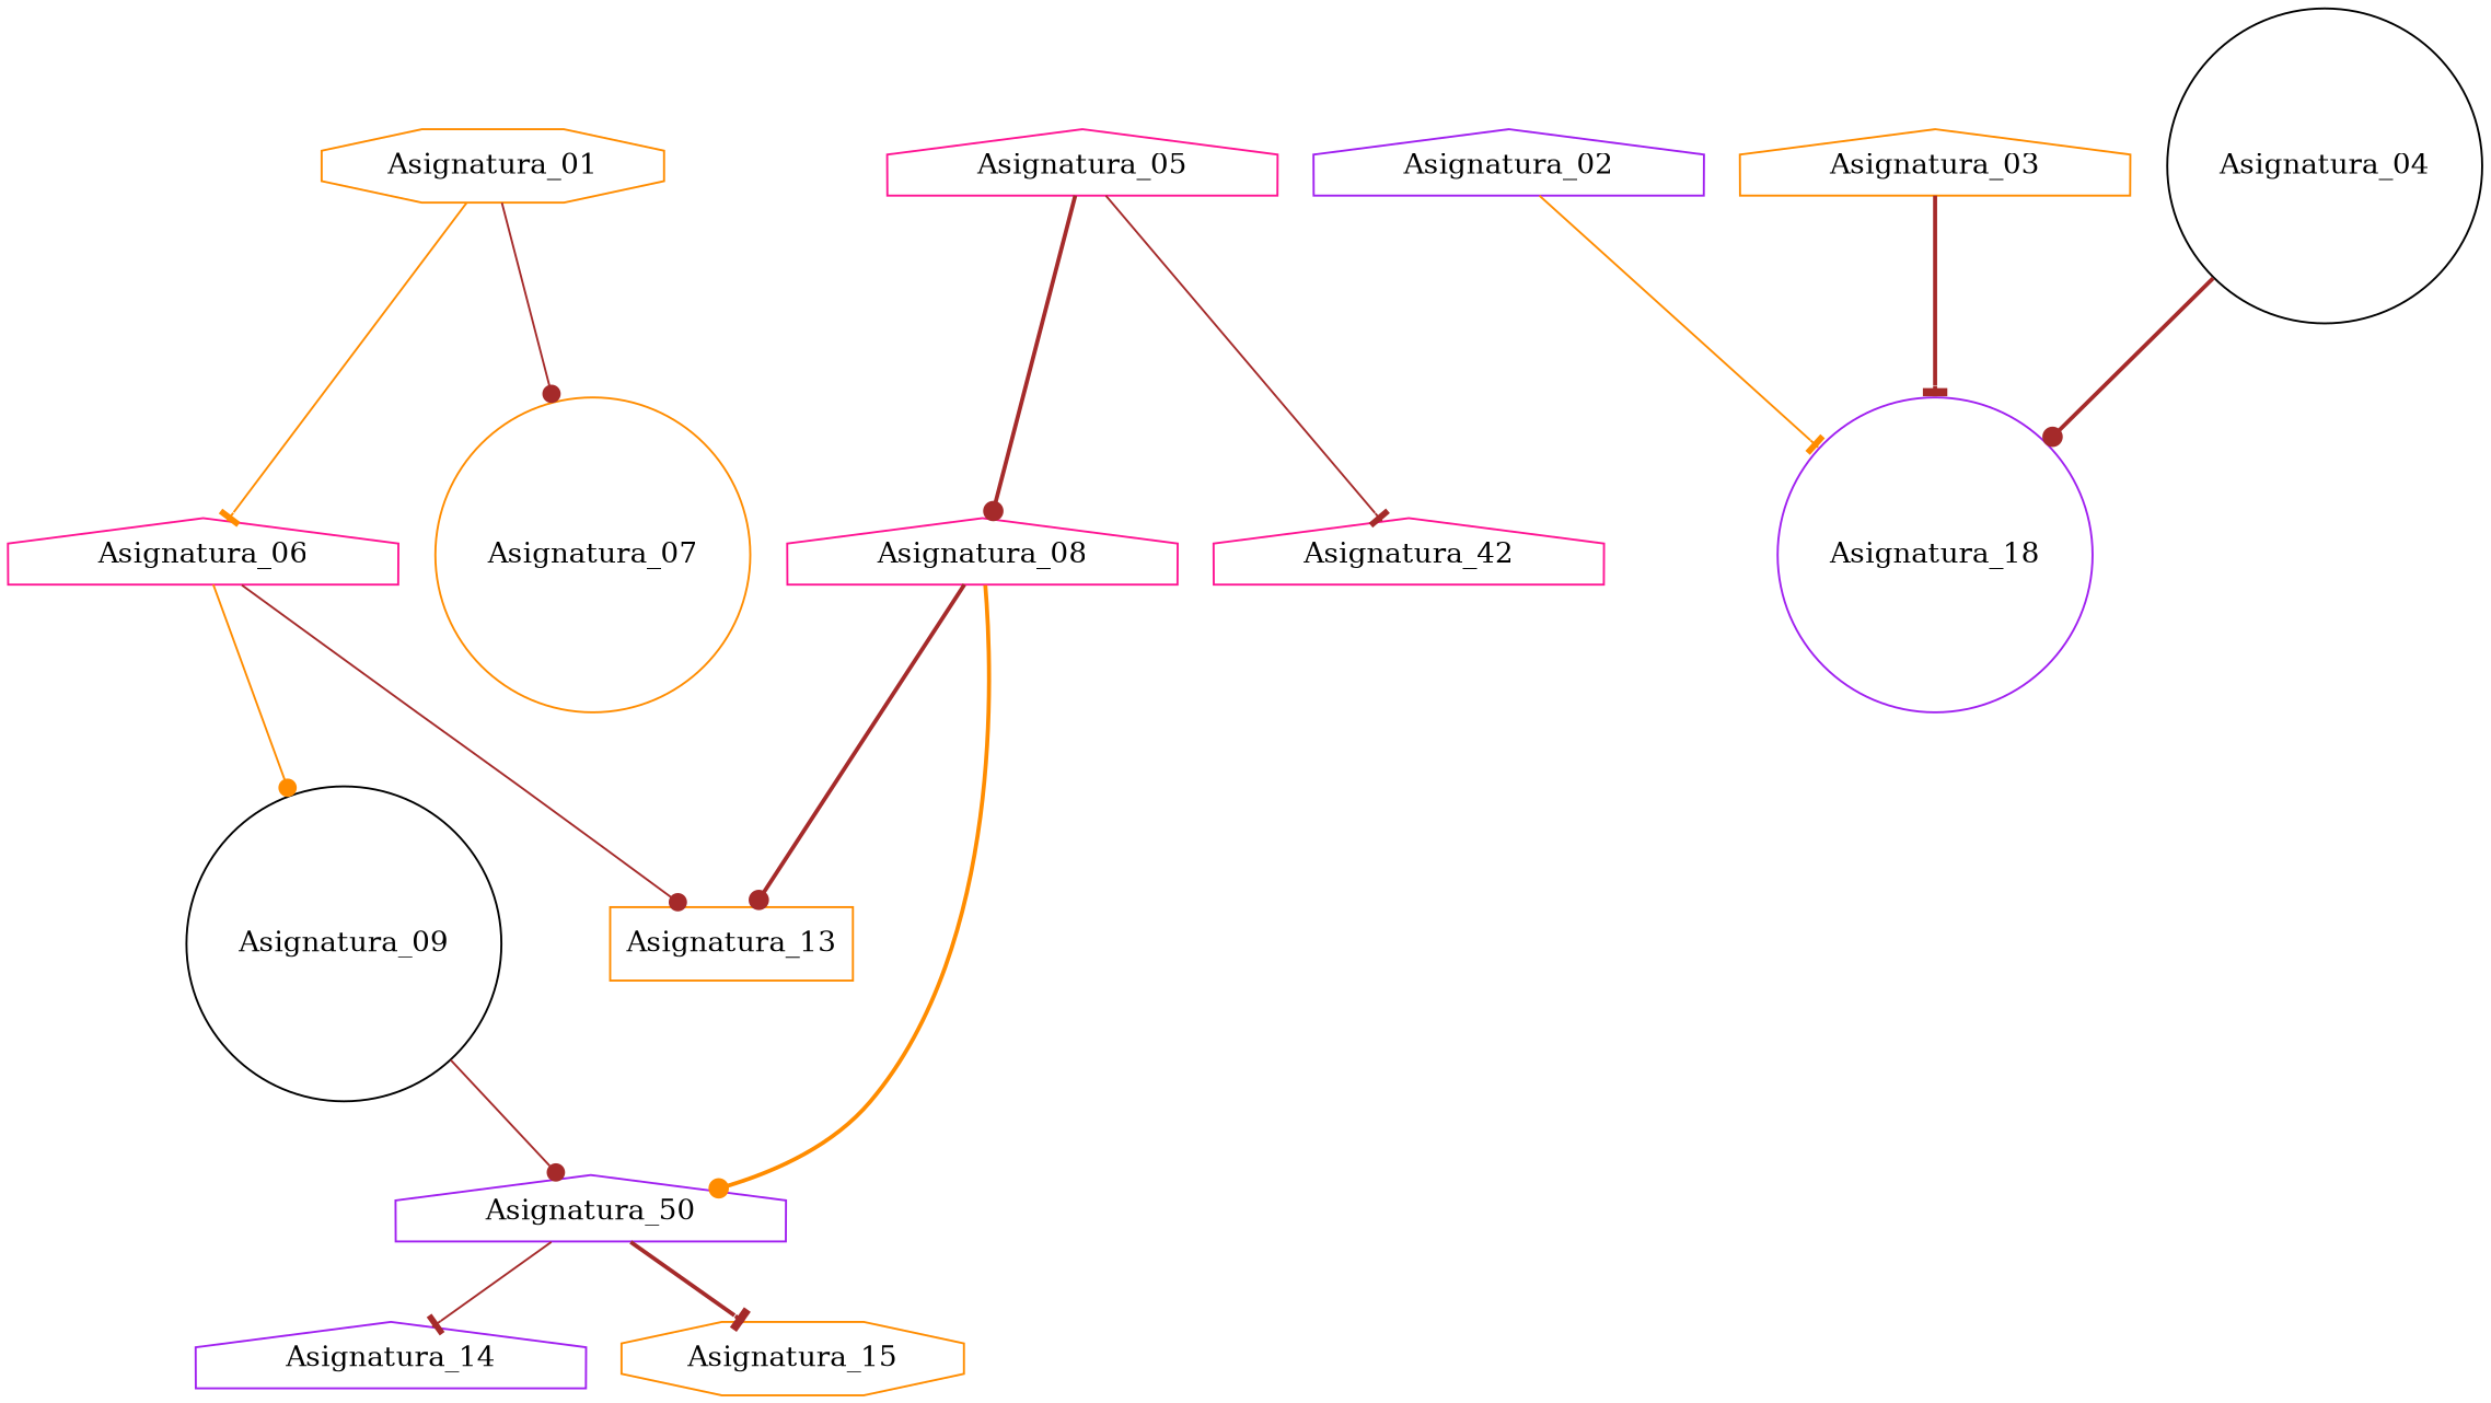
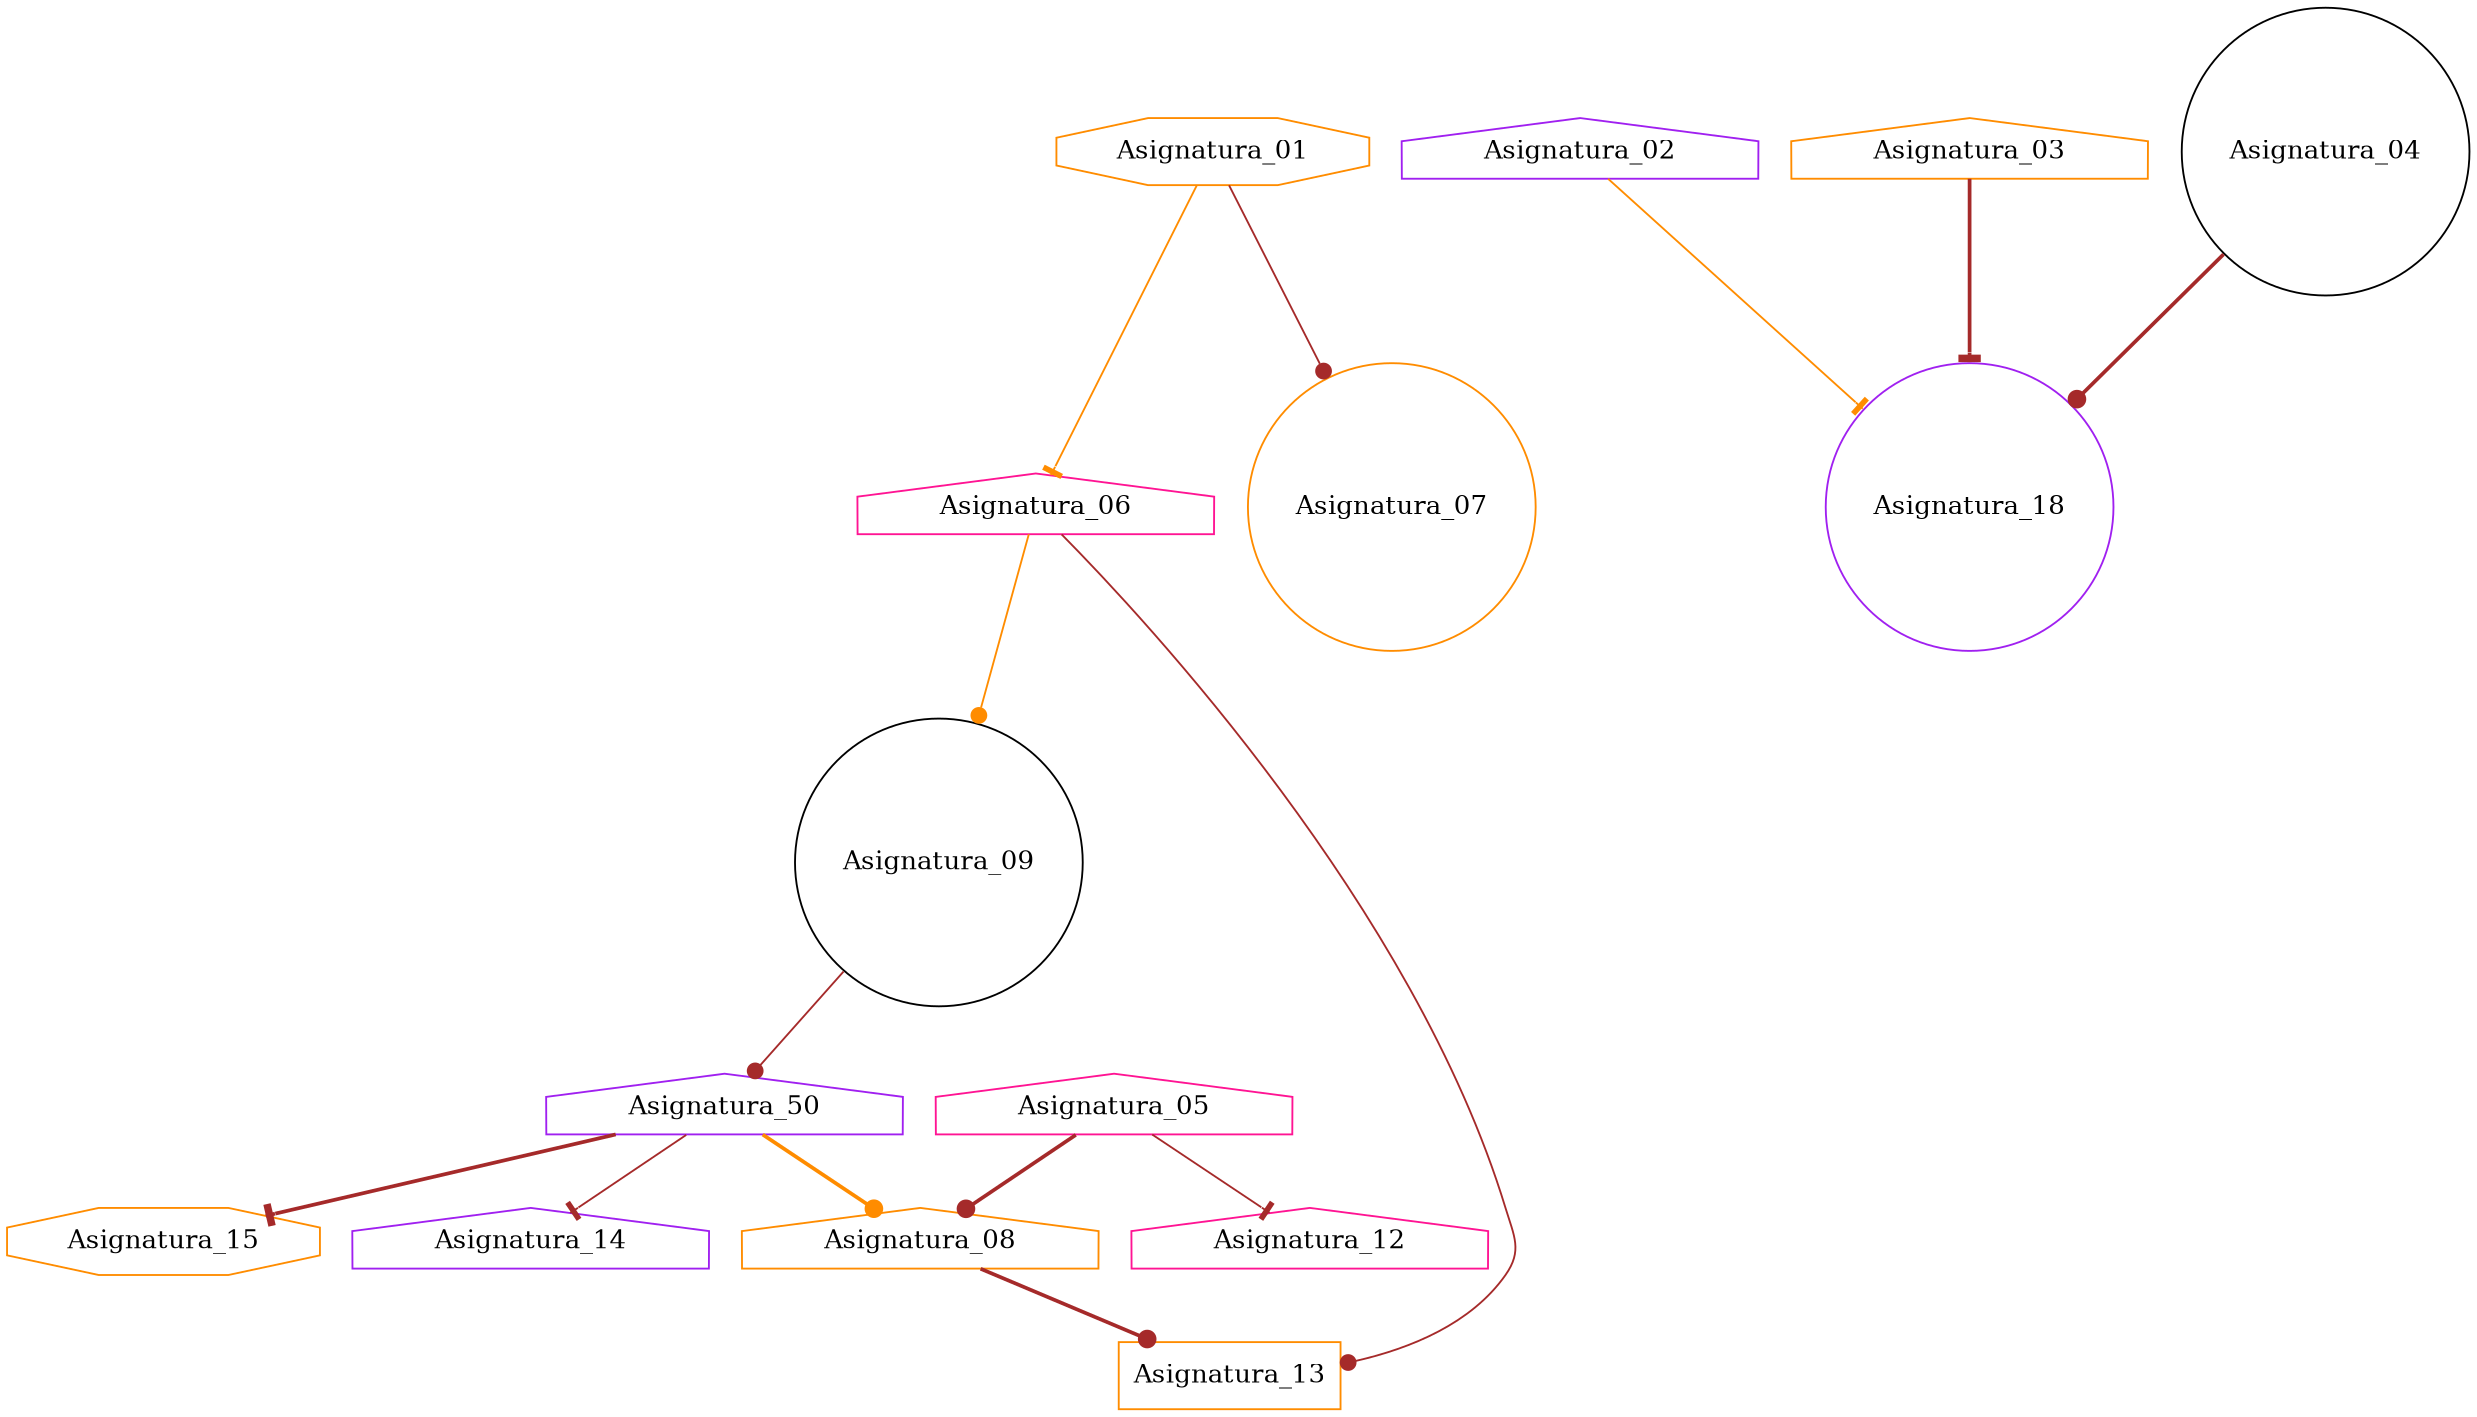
  strict digraph {
    node [color=darkorange shape=house]
    edge [arrowhead=dot color=brown style=solid]
    n1 [label=Asignatura_01 shape=octagon]
    n2 [color=deeppink label=Asignatura_06]
    n3 [label=Asignatura_07 shape=circle]
    n4 [color=black label=Asignatura_09 shape=circle]
    n5 [label=Asignatura_13 shape=box]
    n6 [color=purple label=Asignatura_02]
    n7 [color=purple label=Asignatura_18 shape=circle]
    n8 [label=Asignatura_03]
    n9 [color=black label=Asignatura_04 shape=circle]
    n10 [color=deeppink label=Asignatura_05]
-   n11 [color=deeppink label=Asignatura_08]
-   n12 [color=deeppink label=Asignatura_42]
+   n11 [label=Asignatura_08]
+   n12 [color=deeppink label=Asignatura_12]
    n13 [color=purple label=Asignatura_50]
    n14 [color=purple label=Asignatura_14]
    n15 [label=Asignatura_15 shape=octagon]
    n1 -> n2 [arrowhead=tee color=darkorange]
    n1 -> n3
    n2 -> n4 [color=darkorange]
    n2 -> n5
    n4 -> n13
    n6 -> n7 [arrowhead=tee color=darkorange]
    n8 -> n7 [arrowhead=tee style=bold]
    n9 -> n7 [style=bold]
    n10 -> n11 [style=bold]
    n10 -> n12 [arrowhead=tee]
    n11 -> n5 [style=bold]
-   n11 -> n13 [color=darkorange style=bold]
+   n13 -> n11 [color=darkorange style=bold]
    n13 -> n14 [arrowhead=tee]
    n13 -> n15 [arrowhead=tee style=bold]
  }
